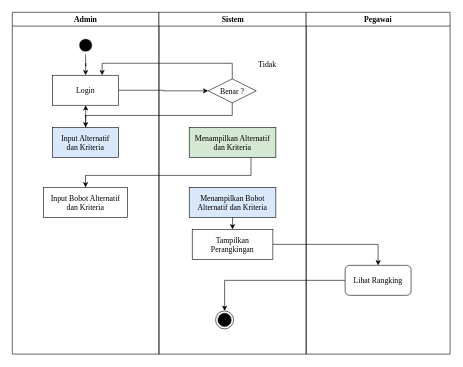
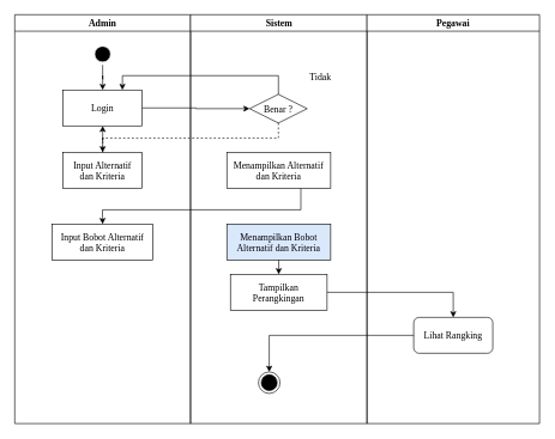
  <mxCell id="0" />
  <mxCell id="1" parent="0" />
  <mxCell id="2" value="Admin" style="swimlane;whiteSpace=wrap;fontFamily=Times New Roman;fontSize=13;" parent="1" vertex="1"><mxGeometry x="20" y="20" width="244.5" height="570" as="geometry" /></mxCell>
  <mxCell id="3" style="edgeStyle=orthogonalEdgeStyle;rounded=0;orthogonalLoop=1;jettySize=auto;html=1;entryX=0.5;entryY=0;entryDx=0;entryDy=0;fontFamily=Times New Roman;fontSize=13;" parent="2" source="4" target="5" edge="1"><mxGeometry relative="1" as="geometry" /></mxCell>
  <mxCell id="4" value="" style="ellipse;shape=startState;fillColor=#000000;strokeColor=#FCF9FF;fontFamily=Times New Roman;fontSize=13;" parent="2" vertex="1"><mxGeometry x="107.25" y="40" width="30" height="30" as="geometry" /></mxCell>
  <mxCell id="5" value="Login" style="fontStyle=0;fontFamily=Times New Roman;fontSize=13;" parent="2" vertex="1"><mxGeometry x="67.25" y="105" width="110" height="50" as="geometry" /></mxCell>
- <mxCell id="6" value="Input Alternatif&#10;dan Kriteria" style="fontStyle=0;fontFamily=Times New Roman;fontSize=13;fillColor=#dae8fc;" parent="2" vertex="1"><mxGeometry x="67.25" y="192" width="110" height="50" as="geometry" /></mxCell>
+ <mxCell id="6" value="Input Alternatif&#10;dan Kriteria" style="fontStyle=0;fontFamily=Times New Roman;fontSize=13;" parent="2" vertex="1"><mxGeometry x="67.25" y="192" width="110" height="50" as="geometry" /></mxCell>
  <mxCell id="7" value="Input Bobot Alternatif&#10;dan Kriteria" style="fontStyle=0;fontFamily=Times New Roman;fontSize=13;" parent="2" vertex="1"><mxGeometry x="52.25" y="292" width="140" height="50" as="geometry" /></mxCell>
  <mxCell id="8" value="Sistem" style="swimlane;whiteSpace=wrap;fontFamily=Times New Roman;fontSize=13;" parent="1" vertex="1"><mxGeometry x="264.5" y="20" width="245.5" height="570" as="geometry" /></mxCell>
- <mxCell id="9" value="Menampilkan Alternatif&#10;dan Kriteria" style="fontFamily=Times New Roman;fontSize=13;fillColor=#d5e8d4;" parent="8" vertex="1"><mxGeometry x="50.5" y="192" width="144.5" height="50" as="geometry" /></mxCell>
+ <mxCell id="9" value="Menampilkan Alternatif&#10;dan Kriteria" style="fontFamily=Times New Roman;fontSize=13;" parent="8" vertex="1"><mxGeometry x="50.5" y="192" width="144.5" height="50" as="geometry" /></mxCell>
  <mxCell id="10" value="Tampilkan&#10;Perangkingan" style="fontFamily=Times New Roman;fontSize=13;" parent="8" vertex="1"><mxGeometry x="55.5" y="362" width="134.5" height="50" as="geometry" /></mxCell>
  <mxCell id="11" value="Benar ?" style="rhombus;fillColor=light-dark(#ffffff, #1a1a00);strokeColor=#000000;fontFamily=Times New Roman;fontSize=13;" parent="8" vertex="1"><mxGeometry x="82.25" y="111" width="80" height="40" as="geometry" /></mxCell>
  <mxCell id="12" value="Tidak" style="text;html=1;align=center;verticalAlign=middle;resizable=0;points=[];autosize=1;strokeColor=none;fillColor=none;fontFamily=Times New Roman;fontSize=13;" parent="8" vertex="1"><mxGeometry x="155" y="71" width="50" height="30" as="geometry" /></mxCell>
  <mxCell id="13" value="" style="ellipse;shape=endState;fillColor=#000000;strokeColor=#000000;fontFamily=Times New Roman;fontSize=13;" parent="8" vertex="1"><mxGeometry x="94.5" y="498" width="30" height="30" as="geometry" /></mxCell>
  <mxCell id="14" style="edgeStyle=orthogonalEdgeStyle;rounded=0;orthogonalLoop=1;jettySize=auto;html=1;entryX=0.5;entryY=0;entryDx=0;entryDy=0;" edge="1" parent="8" target="10"><mxGeometry relative="1" as="geometry"><mxPoint x="122.75" y="338" as="sourcePoint" /></mxGeometry></mxCell>
  <mxCell id="15" value="Menampilkan Bobot&#10;Alternatif dan Kriteria" style="fontFamily=Times New Roman;fontSize=13;fillColor=#dae8fc;" vertex="1" parent="8"><mxGeometry x="50.5" y="292" width="144.5" height="50" as="geometry" /></mxCell>
  <mxCell id="16" value="Pegawai" style="swimlane;whiteSpace=wrap;fontFamily=Times New Roman;fontSize=13;" parent="1" vertex="1"><mxGeometry x="510" y="20" width="240" height="570" as="geometry" /></mxCell>
  <mxCell id="17" value="Lihat Rangking" style="fontStyle=0;fontFamily=Times New Roman;fontSize=13;rounded=1;" parent="16" vertex="1"><mxGeometry x="65" y="422" width="110" height="50" as="geometry" /></mxCell>
  <mxCell id="18" style="edgeStyle=orthogonalEdgeStyle;rounded=0;orthogonalLoop=1;jettySize=auto;html=1;entryX=0;entryY=0.5;entryDx=0;entryDy=0;fontFamily=Times New Roman;fontSize=13;" parent="1" source="5" target="11" edge="1"><mxGeometry relative="1" as="geometry"><mxPoint x="284.5" y="155" as="targetPoint" /></mxGeometry></mxCell>
  <mxCell id="19" style="edgeStyle=orthogonalEdgeStyle;rounded=0;orthogonalLoop=1;jettySize=auto;html=1;entryX=0.5;entryY=0;entryDx=0;entryDy=0;exitX=1;exitY=0.5;exitDx=0;exitDy=0;" edge="1" parent="1" source="10" target="17"><mxGeometry relative="1" as="geometry"><Array as="points"><mxPoint x="630" y="407" /></Array></mxGeometry></mxCell>
  <mxCell id="20" style="edgeStyle=orthogonalEdgeStyle;rounded=0;orthogonalLoop=1;jettySize=auto;html=1;" edge="1" parent="1" source="6" target="5"><mxGeometry relative="1" as="geometry" /></mxCell>
- <mxCell id="21" style="edgeStyle=orthogonalEdgeStyle;rounded=0;orthogonalLoop=1;jettySize=auto;html=1;entryX=0.5;entryY=0;entryDx=0;entryDy=0;exitX=0.5;exitY=1;exitDx=0;exitDy=0;" edge="1" parent="1" source="11" target="6"><mxGeometry relative="1" as="geometry"><Array as="points"><mxPoint x="387" y="192" /><mxPoint x="142" y="192" /></Array></mxGeometry></mxCell>
+ <mxCell id="21" style="edgeStyle=orthogonalEdgeStyle;rounded=0;orthogonalLoop=1;jettySize=auto;html=1;entryX=0.5;entryY=0;entryDx=0;entryDy=0;exitX=0.5;exitY=1;exitDx=0;exitDy=0;dashed=1;" edge="1" parent="1" source="11" target="6"><mxGeometry relative="1" as="geometry"><Array as="points"><mxPoint x="387" y="192" /><mxPoint x="142" y="192" /></Array></mxGeometry></mxCell>
  <mxCell id="22" style="edgeStyle=orthogonalEdgeStyle;rounded=0;orthogonalLoop=1;jettySize=auto;html=1;entryX=0.5;entryY=0;entryDx=0;entryDy=0;" edge="1" parent="1" source="9" target="7"><mxGeometry relative="1" as="geometry"><Array as="points"><mxPoint x="418" y="292" /><mxPoint x="142" y="292" /><mxPoint x="142" y="302" /><mxPoint x="142" y="302" /></Array></mxGeometry></mxCell>
  <mxCell id="23" style="edgeStyle=orthogonalEdgeStyle;rounded=0;orthogonalLoop=1;jettySize=auto;html=1;entryX=0.75;entryY=0;entryDx=0;entryDy=0;" edge="1" parent="1" source="11" target="5"><mxGeometry relative="1" as="geometry"><Array as="points"><mxPoint x="387" y="105" /><mxPoint x="170" y="105" /></Array></mxGeometry></mxCell>
  <mxCell id="24" style="edgeStyle=orthogonalEdgeStyle;rounded=0;orthogonalLoop=1;jettySize=auto;html=1;entryX=0.5;entryY=0;entryDx=0;entryDy=0;" edge="1" parent="1" source="17" target="13"><mxGeometry relative="1" as="geometry"><Array as="points"><mxPoint x="374" y="467" /></Array></mxGeometry></mxCell>
